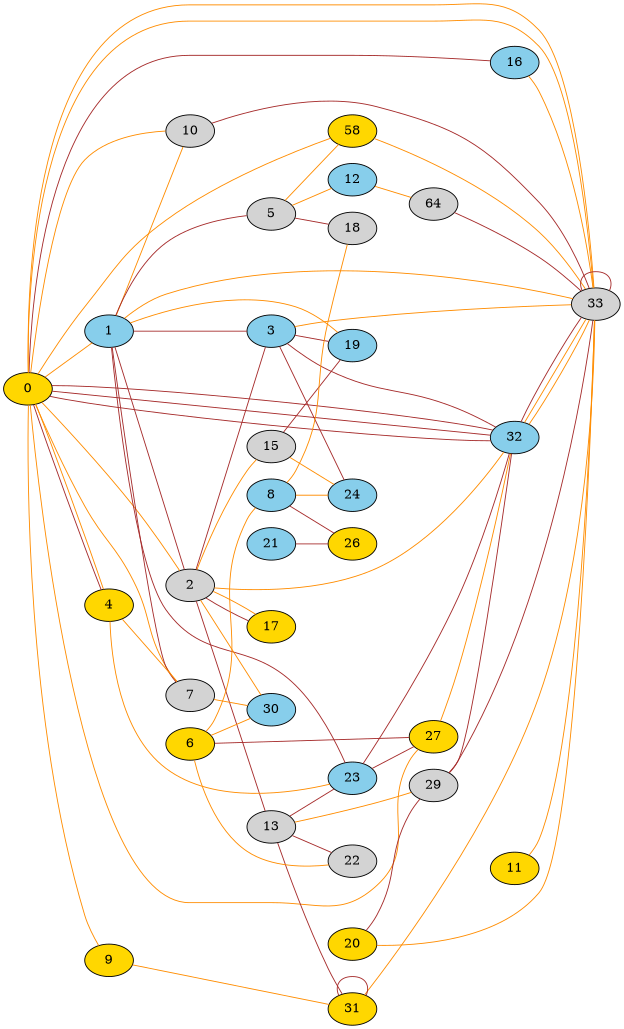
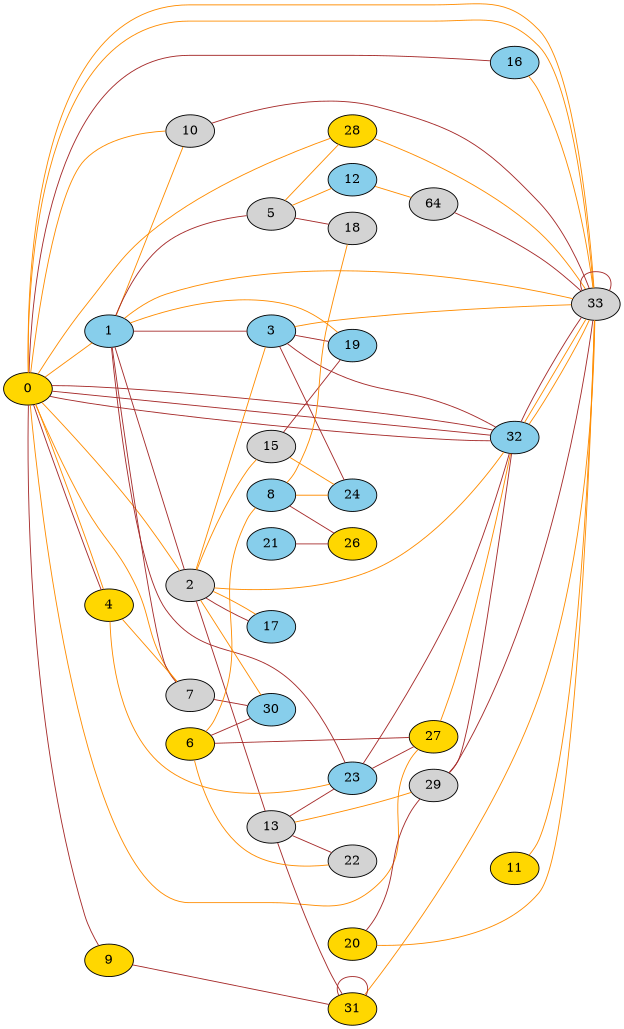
  graph {
    rankdir=LR
    node [fillcolor=gold style=filled]
    edge [color=darkorange]
    0
    1 [fillcolor=skyblue]
    2 [fillcolor=lightgrey]
    4
    7 [fillcolor=lightgrey]
    9
    10 [fillcolor=lightgrey]
    16 [fillcolor=skyblue]
    27
-   28 [label=58]
+   28
    32 [fillcolor=skyblue]
    33 [fillcolor=lightgrey]
    23 [fillcolor=skyblue]
    3 [fillcolor=skyblue]
    5 [fillcolor=lightgrey]
    19 [fillcolor=skyblue]
    13 [fillcolor=lightgrey]
    15 [fillcolor=lightgrey]
-   17
+   17 [fillcolor=skyblue]
    30 [fillcolor=skyblue]
    31
    24 [fillcolor=skyblue]
    12 [fillcolor=skyblue]
    18 [fillcolor=lightgrey]
    22 [fillcolor=lightgrey]
    29 [fillcolor=lightgrey]
    n27 [fillcolor=lightgrey label=64]
    6
    8 [fillcolor=skyblue]
    26
    11
    20
    21 [fillcolor=skyblue]
    0 -- 1
    0 -- 2
    0 -- 4 [color=brown]
    0 -- 4
    0 -- 7
-   0 -- 9
+   0 -- 9 [color=brown]
    0 -- 10
    0 -- 16 [color=brown]
    0 -- 27
    0 -- 28
    0 -- 32 [color=brown]
    0 -- 32 [color=brown]
    0 -- 32 [color=brown]
    0 -- 33
    0 -- 33
    1 -- 2 [color=brown]
    1 -- 7 [color=brown]
    1 -- 10
    1 -- 33
    1 -- 23 [color=brown]
    1 -- 3 [color=brown]
    1 -- 5 [color=brown]
    1 -- 19
    2 -- 32
-   2 -- 3 [color=brown]
+   2 -- 3
    2 -- 13 [color=brown]
    2 -- 15
    2 -- 17 [color=brown]
    2 -- 17
    2 -- 30
    4 -- 7
    4 -- 23
-   7 -- 30
-   9 -- 31
+   7 -- 30 [color=brown]
+   9 -- 31 [color=brown]
    10 -- 33 [color=brown]
    16 -- 33
    27 -- 32
    28 -- 33
    32 -- 33
    32 -- 33
    32 -- 33 [color=brown]
    33 -- 33 [color=brown]
    23 -- 27 [color=brown]
    23 -- 32 [color=brown]
    3 -- 32 [color=brown]
    3 -- 33
    3 -- 19 [color=brown]
    3 -- 24 [color=brown]
    5 -- 28
    5 -- 12
    5 -- 18 [color=brown]
    13 -- 23 [color=brown]
    13 -- 31 [color=brown]
    13 -- 22 [color=brown]
    13 -- 29
    15 -- 19 [color=brown]
    15 -- 24
    31 -- 33
    31 -- 31 [color=brown]
    12 -- n27
    29 -- 32 [color=brown]
    29 -- 33 [color=brown]
    n27 -- 33 [color=brown]
    6 -- 27 [color=brown]
-   6 -- 30
+   6 -- 30 [color=brown]
    6 -- 22
    6 -- 8
    8 -- 24
    8 -- 18
    8 -- 26 [color=brown]
    11 -- 33
    20 -- 33
    20 -- 29 [color=brown]
    21 -- 26 [color=brown]
  }
